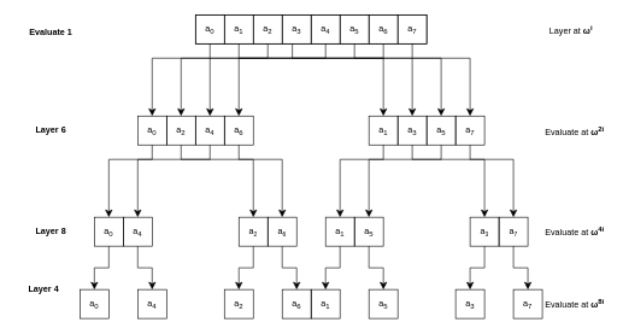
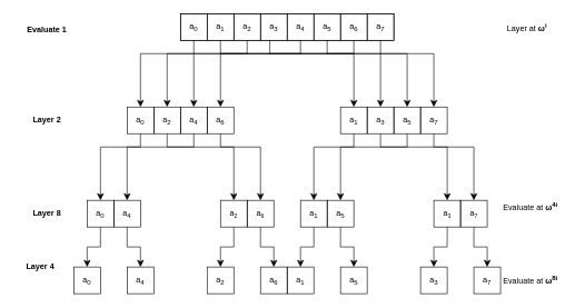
  <mxCell id="0" />
  <mxCell id="1" parent="0" />
  <mxCell id="2" value="" style="rounded=0;whiteSpace=wrap;html=1;fillColor=none;" parent="1" vertex="1"><mxGeometry x="270" y="20" width="320" height="40" as="geometry" /></mxCell>
  <mxCell id="3" value="a&lt;sub&gt;0&lt;/sub&gt;" style="whiteSpace=wrap;html=1;aspect=fixed;fillColor=none;" parent="1" vertex="1"><mxGeometry x="270" y="20" width="40" height="40" as="geometry" /></mxCell>
  <mxCell id="4" value="a&lt;sub&gt;1&lt;/sub&gt;" style="whiteSpace=wrap;html=1;aspect=fixed;fillColor=none;" parent="1" vertex="1"><mxGeometry x="310" y="20" width="40" height="40" as="geometry" /></mxCell>
  <mxCell id="5" value="a&lt;sub&gt;4&lt;/sub&gt;" style="whiteSpace=wrap;html=1;aspect=fixed;fillColor=none;" parent="1" vertex="1"><mxGeometry x="430" y="20" width="40" height="40" as="geometry" /></mxCell>
  <mxCell id="6" value="a&lt;sub&gt;3&lt;/sub&gt;" style="whiteSpace=wrap;html=1;aspect=fixed;fillColor=none;" parent="1" vertex="1"><mxGeometry x="390" y="20" width="40" height="40" as="geometry" /></mxCell>
  <mxCell id="7" value="a&lt;sub&gt;2&lt;/sub&gt;" style="whiteSpace=wrap;html=1;aspect=fixed;fillColor=none;" parent="1" vertex="1"><mxGeometry x="350" y="20" width="40" height="40" as="geometry" /></mxCell>
  <mxCell id="8" value="a&lt;sub&gt;5&lt;/sub&gt;" style="whiteSpace=wrap;html=1;aspect=fixed;fillColor=none;" parent="1" vertex="1"><mxGeometry x="470" y="20" width="40" height="40" as="geometry" /></mxCell>
  <mxCell id="9" value="a&lt;sub&gt;6&lt;/sub&gt;" style="whiteSpace=wrap;html=1;aspect=fixed;fillColor=none;" parent="1" vertex="1"><mxGeometry x="510" y="20" width="40" height="40" as="geometry" /></mxCell>
  <mxCell id="10" value="a&lt;sub&gt;7&lt;/sub&gt;" style="whiteSpace=wrap;html=1;aspect=fixed;fillColor=none;" parent="1" vertex="1"><mxGeometry x="550" y="20" width="40" height="40" as="geometry" /></mxCell>
  <mxCell id="11" value="a&lt;sub&gt;0&lt;/sub&gt;" style="whiteSpace=wrap;html=1;aspect=fixed;fillColor=none;" parent="1" vertex="1"><mxGeometry x="190" y="160" width="40" height="40" as="geometry" /></mxCell>
  <mxCell id="12" value="a&lt;sub&gt;2&lt;/sub&gt;" style="whiteSpace=wrap;html=1;aspect=fixed;fillColor=none;" parent="1" vertex="1"><mxGeometry x="230" y="160" width="40" height="40" as="geometry" /></mxCell>
  <mxCell id="13" value="a&lt;sub&gt;6&lt;/sub&gt;" style="whiteSpace=wrap;html=1;aspect=fixed;fillColor=none;" parent="1" vertex="1"><mxGeometry x="310" y="160" width="40" height="40" as="geometry" /></mxCell>
  <mxCell id="14" value="a&lt;sub&gt;4&lt;/sub&gt;" style="whiteSpace=wrap;html=1;aspect=fixed;fillColor=none;" parent="1" vertex="1"><mxGeometry x="270" y="160" width="40" height="40" as="geometry" /></mxCell>
  <mxCell id="15" value="a&lt;sub&gt;1&lt;/sub&gt;" style="whiteSpace=wrap;html=1;aspect=fixed;fillColor=none;" parent="1" vertex="1"><mxGeometry x="510" y="160" width="40" height="40" as="geometry" /></mxCell>
  <mxCell id="16" value="a&lt;sub&gt;3&lt;/sub&gt;" style="whiteSpace=wrap;html=1;aspect=fixed;fillColor=none;" parent="1" vertex="1"><mxGeometry x="550" y="160" width="40" height="40" as="geometry" /></mxCell>
  <mxCell id="17" value="a&lt;sub&gt;7&lt;/sub&gt;" style="whiteSpace=wrap;html=1;aspect=fixed;fillColor=none;" parent="1" vertex="1"><mxGeometry x="630" y="160" width="40" height="40" as="geometry" /></mxCell>
  <mxCell id="18" value="a&lt;sub&gt;5&lt;/sub&gt;" style="whiteSpace=wrap;html=1;aspect=fixed;fillColor=none;" parent="1" vertex="1"><mxGeometry x="590" y="160" width="40" height="40" as="geometry" /></mxCell>
  <mxCell id="19" value="" style="edgeStyle=elbowEdgeStyle;elbow=vertical;endArrow=classic;html=1;curved=0;rounded=0;endSize=8;startSize=8;exitX=0.5;exitY=1;exitDx=0;exitDy=0;entryX=0.5;entryY=0;entryDx=0;entryDy=0;" parent="1" source="3" target="11" edge="1"><mxGeometry width="50" height="50" relative="1" as="geometry"><mxPoint x="180" y="160" as="sourcePoint" /><mxPoint x="230" y="110" as="targetPoint" /><Array as="points"><mxPoint x="250" y="80" /></Array></mxGeometry></mxCell>
  <mxCell id="20" value="" style="edgeStyle=elbowEdgeStyle;elbow=vertical;endArrow=classic;html=1;curved=0;rounded=0;endSize=8;startSize=8;entryX=0.5;entryY=0;entryDx=0;entryDy=0;" parent="1" target="12" edge="1"><mxGeometry width="50" height="50" relative="1" as="geometry"><mxPoint x="370" y="60" as="sourcePoint" /><mxPoint x="290" y="180" as="targetPoint" /><Array as="points"><mxPoint x="330" y="80" /><mxPoint x="330" y="130" /><mxPoint x="340" y="140" /></Array></mxGeometry></mxCell>
  <mxCell id="21" value="" style="edgeStyle=elbowEdgeStyle;elbow=vertical;endArrow=classic;html=1;curved=0;rounded=0;endSize=8;startSize=8;exitX=0.5;exitY=1;exitDx=0;exitDy=0;" parent="1" source="5" edge="1"><mxGeometry width="50" height="50" relative="1" as="geometry"><mxPoint x="410" y="60" as="sourcePoint" /><mxPoint x="290" y="160" as="targetPoint" /><Array as="points"><mxPoint x="430" y="80" /><mxPoint x="400" y="140" /><mxPoint x="370" y="130" /><mxPoint x="380" y="140" /></Array></mxGeometry></mxCell>
  <mxCell id="22" value="" style="edgeStyle=elbowEdgeStyle;elbow=vertical;endArrow=classic;html=1;curved=0;rounded=0;endSize=8;startSize=8;exitX=0.5;exitY=1;exitDx=0;exitDy=0;" parent="1" source="9" edge="1"><mxGeometry width="50" height="50" relative="1" as="geometry"><mxPoint x="490" y="60" as="sourcePoint" /><mxPoint x="330" y="160" as="targetPoint" /><Array as="points"><mxPoint x="510" y="80" /><mxPoint x="500" y="100" /><mxPoint x="470" y="150" /><mxPoint x="440" y="140" /><mxPoint x="410" y="130" /><mxPoint x="420" y="140" /></Array></mxGeometry></mxCell>
  <mxCell id="23" value="" style="edgeStyle=elbowEdgeStyle;elbow=vertical;endArrow=classic;html=1;curved=0;rounded=0;endSize=8;startSize=8;exitX=0.5;exitY=1;exitDx=0;exitDy=0;entryX=0.5;entryY=0;entryDx=0;entryDy=0;" parent="1" target="15" edge="1"><mxGeometry width="50" height="50" relative="1" as="geometry"><mxPoint x="330" y="60" as="sourcePoint" /><mxPoint x="250" y="180" as="targetPoint" /><Array as="points"><mxPoint x="350" y="80" /><mxPoint x="440" y="120" /></Array></mxGeometry></mxCell>
  <mxCell id="24" value="" style="edgeStyle=elbowEdgeStyle;elbow=vertical;endArrow=classic;html=1;curved=0;rounded=0;endSize=8;startSize=8;exitX=0.5;exitY=1;exitDx=0;exitDy=0;entryX=0.5;entryY=0;entryDx=0;entryDy=0;" parent="1" target="16" edge="1"><mxGeometry width="50" height="50" relative="1" as="geometry"><mxPoint x="404" y="60" as="sourcePoint" /><mxPoint x="604" y="180" as="targetPoint" /><Array as="points"><mxPoint x="420" y="80" /><mxPoint x="514" y="120" /></Array></mxGeometry></mxCell>
  <mxCell id="25" value="" style="edgeStyle=elbowEdgeStyle;elbow=vertical;endArrow=classic;html=1;curved=0;rounded=0;endSize=8;startSize=8;exitX=0.5;exitY=1;exitDx=0;exitDy=0;entryX=0.5;entryY=0;entryDx=0;entryDy=0;" parent="1" target="18" edge="1"><mxGeometry width="50" height="50" relative="1" as="geometry"><mxPoint x="490" y="60" as="sourcePoint" /><mxPoint x="656" y="180" as="targetPoint" /><Array as="points"><mxPoint x="506" y="80" /><mxPoint x="600" y="120" /></Array></mxGeometry></mxCell>
  <mxCell id="26" value="" style="edgeStyle=elbowEdgeStyle;elbow=vertical;endArrow=classic;html=1;curved=0;rounded=0;endSize=8;startSize=8;exitX=0.5;exitY=1;exitDx=0;exitDy=0;entryX=0.5;entryY=0;entryDx=0;entryDy=0;" parent="1" target="17" edge="1"><mxGeometry width="50" height="50" relative="1" as="geometry"><mxPoint x="570" y="60" as="sourcePoint" /><mxPoint x="690" y="180" as="targetPoint" /><Array as="points"><mxPoint x="586" y="80" /><mxPoint x="680" y="120" /></Array></mxGeometry></mxCell>
  <mxCell id="27" value="" style="edgeStyle=elbowEdgeStyle;elbow=vertical;endArrow=classic;html=1;curved=0;rounded=0;endSize=8;startSize=8;exitX=0.5;exitY=1;exitDx=0;exitDy=0;entryX=0.5;entryY=0;entryDx=0;entryDy=0;" parent="1" target="28" edge="1"><mxGeometry width="50" height="50" relative="1" as="geometry"><mxPoint x="210" y="200" as="sourcePoint" /><mxPoint x="130" y="320" as="targetPoint" /><Array as="points"><mxPoint x="170" y="220" /></Array></mxGeometry></mxCell>
  <mxCell id="28" value="a&lt;sub&gt;0&lt;/sub&gt;" style="whiteSpace=wrap;html=1;aspect=fixed;fillColor=none;" parent="1" vertex="1"><mxGeometry x="130" y="300" width="40" height="40" as="geometry" /></mxCell>
  <mxCell id="29" value="" style="edgeStyle=elbowEdgeStyle;elbow=vertical;endArrow=classic;html=1;curved=0;rounded=0;endSize=8;startSize=8;exitX=0.5;exitY=1;exitDx=0;exitDy=0;entryX=0.5;entryY=0;entryDx=0;entryDy=0;" parent="1" source="14" target="30" edge="1"><mxGeometry width="50" height="50" relative="1" as="geometry"><mxPoint x="250" y="200" as="sourcePoint" /><mxPoint x="170" y="320" as="targetPoint" /><Array as="points"><mxPoint x="210" y="220" /></Array></mxGeometry></mxCell>
  <mxCell id="30" value="a&lt;sub&gt;4&lt;/sub&gt;" style="whiteSpace=wrap;html=1;aspect=fixed;fillColor=none;" parent="1" vertex="1"><mxGeometry x="170" y="300" width="40" height="40" as="geometry" /></mxCell>
  <mxCell id="31" value="a&lt;span style=&quot;font-size: 10px;&quot;&gt;&lt;sub&gt;2&lt;/sub&gt;&lt;/span&gt;" style="whiteSpace=wrap;html=1;aspect=fixed;fillColor=none;" parent="1" vertex="1"><mxGeometry x="330" y="300" width="40" height="40" as="geometry" /></mxCell>
  <mxCell id="32" value="a&lt;span style=&quot;font-size: 10px;&quot;&gt;&lt;sub&gt;6&lt;/sub&gt;&lt;/span&gt;" style="whiteSpace=wrap;html=1;aspect=fixed;fillColor=none;" parent="1" vertex="1"><mxGeometry x="370" y="300" width="40" height="40" as="geometry" /></mxCell>
  <mxCell id="33" value="" style="edgeStyle=elbowEdgeStyle;elbow=vertical;endArrow=classic;html=1;curved=0;rounded=0;endSize=8;startSize=8;exitX=0.5;exitY=1;exitDx=0;exitDy=0;entryX=0.5;entryY=0;entryDx=0;entryDy=0;" parent="1" source="12" target="31" edge="1"><mxGeometry width="50" height="50" relative="1" as="geometry"><mxPoint x="300" y="210" as="sourcePoint" /><mxPoint x="180" y="330" as="targetPoint" /><Array as="points"><mxPoint x="290" y="220" /><mxPoint x="220" y="230" /></Array></mxGeometry></mxCell>
  <mxCell id="34" value="" style="edgeStyle=elbowEdgeStyle;elbow=vertical;endArrow=classic;html=1;curved=0;rounded=0;endSize=8;startSize=8;exitX=0.5;exitY=1;exitDx=0;exitDy=0;entryX=0.5;entryY=0;entryDx=0;entryDy=0;" parent="1" target="32" edge="1"><mxGeometry width="50" height="50" relative="1" as="geometry"><mxPoint x="330" y="200" as="sourcePoint" /><mxPoint x="370" y="320" as="targetPoint" /><Array as="points"><mxPoint x="370" y="220" /><mxPoint x="300" y="230" /></Array></mxGeometry></mxCell>
  <mxCell id="35" value="" style="edgeStyle=elbowEdgeStyle;elbow=vertical;endArrow=classic;html=1;curved=0;rounded=0;endSize=8;startSize=8;exitX=0.5;exitY=1;exitDx=0;exitDy=0;entryX=0.5;entryY=0;entryDx=0;entryDy=0;" parent="1" target="36" edge="1"><mxGeometry width="50" height="50" relative="1" as="geometry"><mxPoint x="530" y="200" as="sourcePoint" /><mxPoint x="450" y="320" as="targetPoint" /><Array as="points"><mxPoint x="490" y="220" /></Array></mxGeometry></mxCell>
  <mxCell id="36" value="a&lt;sub&gt;1&lt;/sub&gt;" style="whiteSpace=wrap;html=1;aspect=fixed;fillColor=none;" parent="1" vertex="1"><mxGeometry x="450" y="300" width="40" height="40" as="geometry" /></mxCell>
  <mxCell id="37" value="" style="edgeStyle=elbowEdgeStyle;elbow=vertical;endArrow=classic;html=1;curved=0;rounded=0;endSize=8;startSize=8;exitX=0.5;exitY=1;exitDx=0;exitDy=0;entryX=0.5;entryY=0;entryDx=0;entryDy=0;" parent="1" target="38" edge="1"><mxGeometry width="50" height="50" relative="1" as="geometry"><mxPoint x="610" y="200" as="sourcePoint" /><mxPoint x="490" y="320" as="targetPoint" /><Array as="points"><mxPoint x="530" y="220" /></Array></mxGeometry></mxCell>
  <mxCell id="38" value="a&lt;sub&gt;5&lt;/sub&gt;" style="whiteSpace=wrap;html=1;aspect=fixed;fillColor=none;" parent="1" vertex="1"><mxGeometry x="490" y="300" width="40" height="40" as="geometry" /></mxCell>
  <mxCell id="39" value="a&lt;span style=&quot;font-size: 10px;&quot;&gt;&lt;sub&gt;3&lt;/sub&gt;&lt;/span&gt;" style="whiteSpace=wrap;html=1;aspect=fixed;fillColor=none;" parent="1" vertex="1"><mxGeometry x="650" y="300" width="40" height="40" as="geometry" /></mxCell>
  <mxCell id="40" value="a&lt;span style=&quot;font-size: 10px;&quot;&gt;&lt;sub&gt;7&lt;/sub&gt;&lt;/span&gt;" style="whiteSpace=wrap;html=1;aspect=fixed;fillColor=none;" parent="1" vertex="1"><mxGeometry x="690" y="300" width="40" height="40" as="geometry" /></mxCell>
  <mxCell id="41" value="" style="edgeStyle=elbowEdgeStyle;elbow=vertical;endArrow=classic;html=1;curved=0;rounded=0;endSize=8;startSize=8;exitX=0.5;exitY=1;exitDx=0;exitDy=0;entryX=0.5;entryY=0;entryDx=0;entryDy=0;" parent="1" target="39" edge="1"><mxGeometry width="50" height="50" relative="1" as="geometry"><mxPoint x="570" y="200" as="sourcePoint" /><mxPoint x="500" y="330" as="targetPoint" /><Array as="points"><mxPoint x="610" y="220" /><mxPoint x="540" y="230" /></Array></mxGeometry></mxCell>
  <mxCell id="42" value="" style="edgeStyle=elbowEdgeStyle;elbow=vertical;endArrow=classic;html=1;curved=0;rounded=0;endSize=8;startSize=8;exitX=0.5;exitY=1;exitDx=0;exitDy=0;entryX=0.5;entryY=0;entryDx=0;entryDy=0;" parent="1" target="40" edge="1"><mxGeometry width="50" height="50" relative="1" as="geometry"><mxPoint x="650" y="200" as="sourcePoint" /><mxPoint x="690" y="320" as="targetPoint" /><Array as="points"><mxPoint x="690" y="220" /><mxPoint x="620" y="230" /></Array></mxGeometry></mxCell>
  <mxCell id="43" value="a&lt;sub&gt;0&lt;/sub&gt;" style="whiteSpace=wrap;html=1;aspect=fixed;fillColor=none;" parent="1" vertex="1"><mxGeometry x="110" y="400" width="40" height="40" as="geometry" /></mxCell>
  <mxCell id="44" value="a&lt;sub&gt;4&lt;/sub&gt;" style="whiteSpace=wrap;html=1;aspect=fixed;fillColor=none;" parent="1" vertex="1"><mxGeometry x="190" y="400" width="40" height="40" as="geometry" /></mxCell>
  <mxCell id="45" value="" style="edgeStyle=elbowEdgeStyle;elbow=vertical;endArrow=classic;html=1;curved=0;rounded=0;endSize=8;startSize=8;exitX=0.5;exitY=1;exitDx=0;exitDy=0;entryX=0.5;entryY=0;entryDx=0;entryDy=0;" parent="1" source="30" target="44" edge="1"><mxGeometry width="50" height="50" relative="1" as="geometry"><mxPoint x="190" y="360" as="sourcePoint" /><mxPoint x="250" y="480" as="targetPoint" /><Array as="points"><mxPoint x="210" y="370" /><mxPoint x="160" y="390" /></Array></mxGeometry></mxCell>
  <mxCell id="46" value="" style="edgeStyle=elbowEdgeStyle;elbow=vertical;endArrow=classic;html=1;curved=0;rounded=0;endSize=8;startSize=8;entryX=0.5;entryY=0;entryDx=0;entryDy=0;exitX=0.5;exitY=1;exitDx=0;exitDy=0;" parent="1" source="28" target="43" edge="1"><mxGeometry width="50" height="50" relative="1" as="geometry"><mxPoint x="160" y="350" as="sourcePoint" /><mxPoint x="170" y="400" as="targetPoint" /><Array as="points"><mxPoint x="140" y="370" /><mxPoint x="120" y="390" /></Array></mxGeometry></mxCell>
  <mxCell id="47" value="a&lt;sub&gt;2&lt;/sub&gt;" style="whiteSpace=wrap;html=1;aspect=fixed;fillColor=none;" parent="1" vertex="1"><mxGeometry x="310" y="400" width="40" height="40" as="geometry" /></mxCell>
  <mxCell id="48" value="a&lt;sub&gt;6&lt;/sub&gt;" style="whiteSpace=wrap;html=1;aspect=fixed;fillColor=none;" parent="1" vertex="1"><mxGeometry x="390" y="400" width="40" height="40" as="geometry" /></mxCell>
  <mxCell id="49" value="" style="edgeStyle=elbowEdgeStyle;elbow=vertical;endArrow=classic;html=1;curved=0;rounded=0;endSize=8;startSize=8;exitX=0.5;exitY=1;exitDx=0;exitDy=0;entryX=0.5;entryY=0;entryDx=0;entryDy=0;" parent="1" source="32" target="48" edge="1"><mxGeometry width="50" height="50" relative="1" as="geometry"><mxPoint x="390" y="360" as="sourcePoint" /><mxPoint x="450" y="480" as="targetPoint" /><Array as="points"><mxPoint x="400" y="370" /><mxPoint x="360" y="390" /></Array></mxGeometry></mxCell>
  <mxCell id="50" value="" style="edgeStyle=elbowEdgeStyle;elbow=vertical;endArrow=classic;html=1;curved=0;rounded=0;endSize=8;startSize=8;entryX=0.5;entryY=0;entryDx=0;entryDy=0;exitX=0.5;exitY=1;exitDx=0;exitDy=0;" parent="1" source="31" target="47" edge="1"><mxGeometry width="50" height="50" relative="1" as="geometry"><mxPoint x="370" y="360" as="sourcePoint" /><mxPoint x="370" y="400" as="targetPoint" /><Array as="points"><mxPoint x="340" y="370" /><mxPoint x="320" y="390" /></Array></mxGeometry></mxCell>
  <mxCell id="51" value="a&lt;sub&gt;1&lt;/sub&gt;" style="whiteSpace=wrap;html=1;aspect=fixed;fillColor=none;" parent="1" vertex="1"><mxGeometry x="430" y="400" width="40" height="40" as="geometry" /></mxCell>
  <mxCell id="52" value="a&lt;sub&gt;5&lt;/sub&gt;" style="whiteSpace=wrap;html=1;aspect=fixed;fillColor=none;" parent="1" vertex="1"><mxGeometry x="510" y="400" width="40" height="40" as="geometry" /></mxCell>
  <mxCell id="53" value="" style="edgeStyle=elbowEdgeStyle;elbow=vertical;endArrow=classic;html=1;curved=0;rounded=0;endSize=8;startSize=8;exitX=0.5;exitY=1;exitDx=0;exitDy=0;entryX=0.5;entryY=0;entryDx=0;entryDy=0;" parent="1" source="38" target="52" edge="1"><mxGeometry width="50" height="50" relative="1" as="geometry"><mxPoint x="510" y="360" as="sourcePoint" /><mxPoint x="570" y="480" as="targetPoint" /><Array as="points"><mxPoint x="520" y="370" /><mxPoint x="480" y="390" /></Array></mxGeometry></mxCell>
  <mxCell id="54" value="" style="edgeStyle=elbowEdgeStyle;elbow=vertical;endArrow=classic;html=1;curved=0;rounded=0;endSize=8;startSize=8;exitX=0.5;exitY=1;exitDx=0;exitDy=0;entryX=0.5;entryY=0;entryDx=0;entryDy=0;" parent="1" source="36" target="51" edge="1"><mxGeometry width="50" height="50" relative="1" as="geometry"><mxPoint x="470" y="360" as="sourcePoint" /><mxPoint x="490" y="400" as="targetPoint" /><Array as="points"><mxPoint x="460" y="370" /><mxPoint x="440" y="390" /></Array></mxGeometry></mxCell>
  <mxCell id="55" value="a&lt;sub&gt;3&lt;/sub&gt;" style="whiteSpace=wrap;html=1;aspect=fixed;fillColor=none;" parent="1" vertex="1"><mxGeometry x="630" y="400" width="40" height="40" as="geometry" /></mxCell>
  <mxCell id="56" value="a&lt;sub&gt;7&lt;/sub&gt;" style="whiteSpace=wrap;html=1;aspect=fixed;fillColor=none;" parent="1" vertex="1"><mxGeometry x="710" y="400" width="40" height="40" as="geometry" /></mxCell>
  <mxCell id="57" value="" style="edgeStyle=elbowEdgeStyle;elbow=vertical;endArrow=classic;html=1;curved=0;rounded=0;endSize=8;startSize=8;exitX=0.5;exitY=1;exitDx=0;exitDy=0;entryX=0.5;entryY=0;entryDx=0;entryDy=0;" parent="1" source="40" target="56" edge="1"><mxGeometry width="50" height="50" relative="1" as="geometry"><mxPoint x="710" y="360" as="sourcePoint" /><mxPoint x="770" y="480" as="targetPoint" /><Array as="points"><mxPoint x="730" y="370" /><mxPoint x="680" y="390" /></Array></mxGeometry></mxCell>
  <mxCell id="58" value="" style="edgeStyle=elbowEdgeStyle;elbow=vertical;endArrow=classic;html=1;curved=0;rounded=0;endSize=8;startSize=8;exitX=0.5;exitY=1;exitDx=0;exitDy=0;entryX=0.5;entryY=0;entryDx=0;entryDy=0;" parent="1" source="39" target="55" edge="1"><mxGeometry width="50" height="50" relative="1" as="geometry"><mxPoint x="670" y="360" as="sourcePoint" /><mxPoint x="690" y="400" as="targetPoint" /><Array as="points"><mxPoint x="660" y="370" /></Array></mxGeometry></mxCell>
  <mxCell id="59" value="Layer at &lt;b&gt;ω&lt;sup&gt;i&lt;/sup&gt;&lt;/b&gt;" style="text;html=1;strokeColor=none;fillColor=none;align=center;verticalAlign=middle;whiteSpace=wrap;rounded=0;" vertex="1" parent="1"><mxGeometry x="750" y="25" width="80" height="30" as="geometry" /></mxCell>
- <mxCell id="60" value="Evaluate at &lt;b&gt;ω&lt;sup&gt;2i&lt;/sup&gt;&lt;/b&gt;" style="text;html=1;strokeColor=none;fillColor=none;align=center;verticalAlign=middle;whiteSpace=wrap;rounded=0;" vertex="1" parent="1"><mxGeometry x="750" y="165" width="90" height="30" as="geometry" /></mxCell>
- <mxCell id="61" value="Evaluate at &lt;b&gt;ω&lt;sup&gt;4i&lt;/sup&gt;&lt;/b&gt;" style="text;html=1;strokeColor=none;fillColor=none;align=center;verticalAlign=middle;whiteSpace=wrap;rounded=0;" vertex="1" parent="1"><mxGeometry x="750" y="305" width="90" height="30" as="geometry" /></mxCell>
+ <mxCell id="61" value="Evaluate at &lt;b&gt;ω&lt;sup&gt;4i&lt;/sup&gt;&lt;/b&gt;" style="text;html=1;strokeColor=none;fillColor=none;align=center;verticalAlign=middle;whiteSpace=wrap;rounded=0;" vertex="1" parent="1"><mxGeometry x="750" y="295" width="90" height="30" as="geometry" /></mxCell>
  <mxCell id="62" value="Evaluate at &lt;b&gt;ω&lt;sup&gt;8i&lt;/sup&gt;&lt;/b&gt;" style="text;html=1;strokeColor=none;fillColor=none;align=center;verticalAlign=middle;whiteSpace=wrap;rounded=0;" vertex="1" parent="1"><mxGeometry x="750" y="405" width="90" height="30" as="geometry" /></mxCell>
  <mxCell id="63" value="Evaluate 1" style="text;html=1;strokeColor=none;fillColor=none;align=center;verticalAlign=middle;whiteSpace=wrap;rounded=0;fontStyle=1" vertex="1" parent="1"><mxGeometry x="30" y="30" width="80" height="30" as="geometry" /></mxCell>
- <mxCell id="64" value="Layer 6" style="text;html=1;strokeColor=none;fillColor=none;align=center;verticalAlign=middle;whiteSpace=wrap;rounded=0;fontStyle=1" vertex="1" parent="1"><mxGeometry x="30" y="165" width="80" height="30" as="geometry" /></mxCell>
+ <mxCell id="64" value="Layer 2" style="text;html=1;strokeColor=none;fillColor=none;align=center;verticalAlign=middle;whiteSpace=wrap;rounded=0;fontStyle=1" vertex="1" parent="1"><mxGeometry x="30" y="165" width="80" height="30" as="geometry" /></mxCell>
  <mxCell id="65" value="Layer 8" style="text;html=1;strokeColor=none;fillColor=none;align=center;verticalAlign=middle;whiteSpace=wrap;rounded=0;fontStyle=1" vertex="1" parent="1"><mxGeometry x="30" y="305" width="80" height="30" as="geometry" /></mxCell>
  <mxCell id="66" value="Layer 4" style="text;html=1;strokeColor=none;fillColor=none;align=center;verticalAlign=middle;whiteSpace=wrap;rounded=0;fontStyle=1" vertex="1" parent="1"><mxGeometry x="20" y="385" width="80" height="30" as="geometry" /></mxCell>
